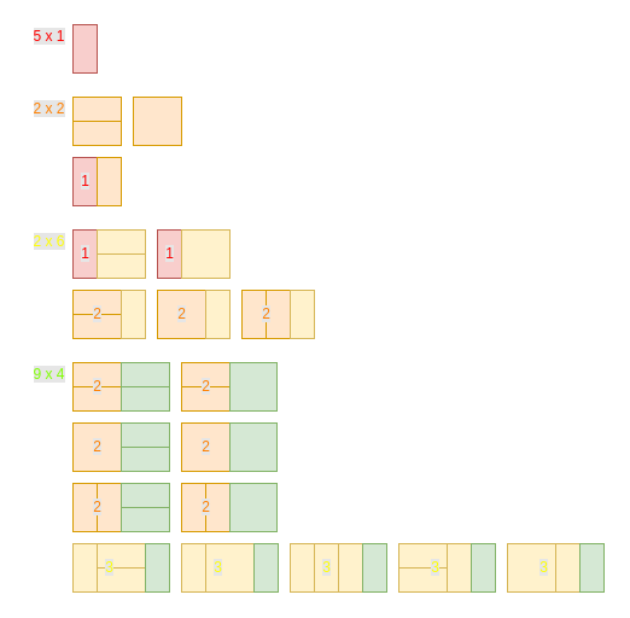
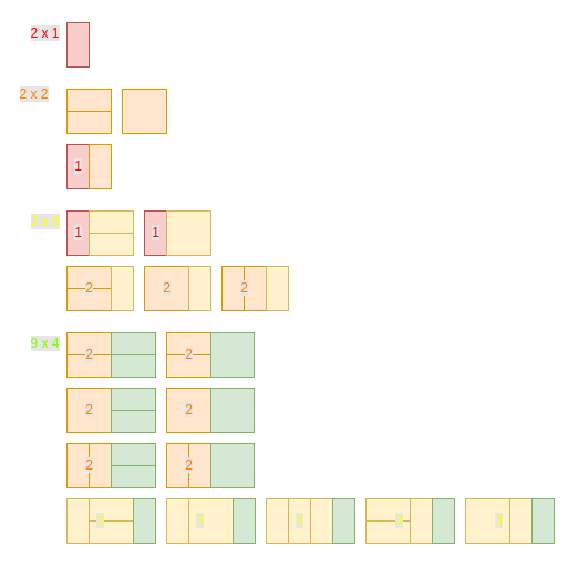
  <mxCell id="0" />
  <mxCell id="1" parent="0" />
  <mxCell id="2" value="" style="rounded=0;whiteSpace=wrap;html=1;fillColor=#f8cecc;strokeColor=#b85450;" vertex="1" parent="1"><mxGeometry x="60" y="20" width="20" height="40" as="geometry" /></mxCell>
- <mxCell id="3" value="&lt;font color=&quot;#ff0000&quot; style=&quot;background-color: rgb(230 , 230 , 230)&quot;&gt;5 x 1&lt;/font&gt;" style="text;html=1;resizable=0;autosize=1;align=center;verticalAlign=middle;points=[];fillColor=none;strokeColor=none;rounded=0;" vertex="1" parent="1"><mxGeometry x="20" y="20" width="40" height="20" as="geometry" /></mxCell>
- <mxCell id="4" value="&lt;font color=&quot;#ff8000&quot; style=&quot;background-color: rgb(230 , 230 , 230)&quot;&gt;2 x 2&lt;/font&gt;" style="text;html=1;resizable=0;autosize=1;align=center;verticalAlign=middle;points=[];fillColor=none;strokeColor=none;rounded=0;" vertex="1" parent="1"><mxGeometry x="20" y="80" width="40" height="20" as="geometry" /></mxCell>
+ <mxCell id="3" value="&lt;font color=&quot;#ff0000&quot; style=&quot;background-color: rgb(230 , 230 , 230)&quot;&gt;2 x 1&lt;/font&gt;" style="text;html=1;resizable=0;autosize=1;align=center;verticalAlign=middle;points=[];fillColor=none;strokeColor=none;rounded=0;" vertex="1" parent="1"><mxGeometry x="20" y="20" width="40" height="20" as="geometry" /></mxCell>
+ <mxCell id="4" value="&lt;font color=&quot;#ff8000&quot; style=&quot;background-color: rgb(230 , 230 , 230)&quot;&gt;2 x 2&lt;/font&gt;" style="text;html=1;resizable=0;autosize=1;align=center;verticalAlign=middle;points=[];fillColor=none;strokeColor=none;rounded=0;" vertex="1" parent="1"><mxGeometry x="10" y="75" width="40" height="20" as="geometry" /></mxCell>
  <mxCell id="5" value="&lt;font color=&quot;#ffff00&quot; style=&quot;background-color: rgb(230 , 230 , 230)&quot;&gt;2 x 6&lt;/font&gt;" style="text;html=1;resizable=0;autosize=1;align=center;verticalAlign=middle;points=[];fillColor=none;strokeColor=none;rounded=0;" vertex="1" parent="1"><mxGeometry x="20" y="190" width="40" height="20" as="geometry" /></mxCell>
  <mxCell id="6" value="" style="rounded=0;whiteSpace=wrap;html=1;fillColor=#f8cecc;strokeColor=#b85450;" vertex="1" parent="1"><mxGeometry x="60" y="130" width="20" height="40" as="geometry" /></mxCell>
  <mxCell id="7" value="" style="rounded=0;whiteSpace=wrap;html=1;fillColor=#ffe6cc;strokeColor=#d79b00;" vertex="1" parent="1"><mxGeometry x="80" y="130" width="20" height="40" as="geometry" /></mxCell>
  <mxCell id="8" value="" style="rounded=0;whiteSpace=wrap;html=1;fillColor=#ffe6cc;strokeColor=#d79b00;" vertex="1" parent="1"><mxGeometry x="60" y="80" width="40" height="20" as="geometry" /></mxCell>
  <mxCell id="9" value="" style="rounded=0;whiteSpace=wrap;html=1;fillColor=#ffe6cc;strokeColor=#d79b00;" vertex="1" parent="1"><mxGeometry x="60" y="100" width="40" height="20" as="geometry" /></mxCell>
  <mxCell id="10" value="" style="rounded=0;whiteSpace=wrap;html=1;fillColor=#ffe6cc;strokeColor=#d79b00;" vertex="1" parent="1"><mxGeometry x="110" y="80" width="40" height="40" as="geometry" /></mxCell>
  <mxCell id="11" value="&lt;font color=&quot;#80ff00&quot; style=&quot;background-color: rgb(230 , 230 , 230)&quot;&gt;9 x 4&lt;/font&gt;" style="text;html=1;resizable=0;autosize=1;align=center;verticalAlign=middle;points=[];fillColor=none;strokeColor=none;rounded=0;" vertex="1" parent="1"><mxGeometry x="20" y="300" width="40" height="20" as="geometry" /></mxCell>
  <mxCell id="12" value="" style="rounded=0;whiteSpace=wrap;html=1;fillColor=#f8cecc;strokeColor=#b85450;" vertex="1" parent="1"><mxGeometry x="60" y="190" width="20" height="40" as="geometry" /></mxCell>
  <mxCell id="13" value="" style="rounded=0;whiteSpace=wrap;html=1;fillColor=#fff2cc;strokeColor=#d6b656;" vertex="1" parent="1"><mxGeometry x="80" y="190" width="40" height="20" as="geometry" /></mxCell>
  <mxCell id="14" value="" style="rounded=0;whiteSpace=wrap;html=1;fillColor=#fff2cc;strokeColor=#d6b656;" vertex="1" parent="1"><mxGeometry x="80" y="210" width="40" height="20" as="geometry" /></mxCell>
  <mxCell id="15" value="" style="rounded=0;whiteSpace=wrap;html=1;fillColor=#f8cecc;strokeColor=#b85450;" vertex="1" parent="1"><mxGeometry x="130" y="190" width="20" height="40" as="geometry" /></mxCell>
  <mxCell id="16" value="" style="rounded=0;whiteSpace=wrap;html=1;fillColor=#fff2cc;strokeColor=#d6b656;" vertex="1" parent="1"><mxGeometry x="150" y="190" width="40" height="40" as="geometry" /></mxCell>
  <mxCell id="17" value="" style="rounded=0;whiteSpace=wrap;html=1;fillColor=#ffe6cc;strokeColor=#d79b00;" vertex="1" parent="1"><mxGeometry x="200" y="240" width="20" height="40" as="geometry" /></mxCell>
  <mxCell id="18" value="" style="rounded=0;whiteSpace=wrap;html=1;fillColor=#ffe6cc;strokeColor=#d79b00;" vertex="1" parent="1"><mxGeometry x="220" y="240" width="20" height="40" as="geometry" /></mxCell>
  <mxCell id="19" value="" style="rounded=0;whiteSpace=wrap;html=1;fillColor=#fff2cc;strokeColor=#d6b656;" vertex="1" parent="1"><mxGeometry x="240" y="240" width="20" height="40" as="geometry" /></mxCell>
  <mxCell id="20" value="" style="rounded=0;whiteSpace=wrap;html=1;fillColor=#ffe6cc;strokeColor=#d79b00;" vertex="1" parent="1"><mxGeometry x="60" y="240" width="40" height="20" as="geometry" /></mxCell>
  <mxCell id="21" value="" style="rounded=0;whiteSpace=wrap;html=1;fillColor=#ffe6cc;strokeColor=#d79b00;" vertex="1" parent="1"><mxGeometry x="60" y="260" width="40" height="20" as="geometry" /></mxCell>
  <mxCell id="22" value="" style="rounded=0;whiteSpace=wrap;html=1;fillColor=#fff2cc;strokeColor=#d6b656;" vertex="1" parent="1"><mxGeometry x="100" y="240" width="20" height="40" as="geometry" /></mxCell>
  <mxCell id="23" value="" style="rounded=0;whiteSpace=wrap;html=1;fillColor=#ffe6cc;strokeColor=#d79b00;" vertex="1" parent="1"><mxGeometry x="130" y="240" width="40" height="40" as="geometry" /></mxCell>
  <mxCell id="24" value="" style="rounded=0;whiteSpace=wrap;html=1;fillColor=#fff2cc;strokeColor=#d6b656;" vertex="1" parent="1"><mxGeometry x="170" y="240" width="20" height="40" as="geometry" /></mxCell>
  <mxCell id="25" value="" style="rounded=0;whiteSpace=wrap;html=1;fillColor=#fff2cc;strokeColor=#d6b656;" vertex="1" parent="1"><mxGeometry x="60" y="450" width="20" height="40" as="geometry" /></mxCell>
  <mxCell id="26" value="" style="rounded=0;whiteSpace=wrap;html=1;fillColor=#fff2cc;strokeColor=#d6b656;" vertex="1" parent="1"><mxGeometry x="80" y="450" width="40" height="20" as="geometry" /></mxCell>
  <mxCell id="27" value="" style="rounded=0;whiteSpace=wrap;html=1;fillColor=#fff2cc;strokeColor=#d6b656;" vertex="1" parent="1"><mxGeometry x="80" y="470" width="40" height="20" as="geometry" /></mxCell>
  <mxCell id="28" value="" style="rounded=0;whiteSpace=wrap;html=1;fillColor=#d5e8d4;strokeColor=#82b366;" vertex="1" parent="1"><mxGeometry x="120" y="450" width="20" height="40" as="geometry" /></mxCell>
  <mxCell id="29" value="" style="rounded=0;whiteSpace=wrap;html=1;fillColor=#fff2cc;strokeColor=#d6b656;" vertex="1" parent="1"><mxGeometry x="150" y="450" width="20" height="40" as="geometry" /></mxCell>
  <mxCell id="30" value="" style="rounded=0;whiteSpace=wrap;html=1;fillColor=#fff2cc;strokeColor=#d6b656;" vertex="1" parent="1"><mxGeometry x="170" y="450" width="40" height="40" as="geometry" /></mxCell>
  <mxCell id="31" value="" style="rounded=0;whiteSpace=wrap;html=1;fillColor=#d5e8d4;strokeColor=#82b366;" vertex="1" parent="1"><mxGeometry x="210" y="450" width="20" height="40" as="geometry" /></mxCell>
  <mxCell id="32" value="" style="rounded=0;whiteSpace=wrap;html=1;fillColor=#fff2cc;strokeColor=#d6b656;" vertex="1" parent="1"><mxGeometry x="240" y="450" width="20" height="40" as="geometry" /></mxCell>
  <mxCell id="33" value="" style="rounded=0;whiteSpace=wrap;html=1;fillColor=#fff2cc;strokeColor=#d6b656;" vertex="1" parent="1"><mxGeometry x="260" y="450" width="20" height="40" as="geometry" /></mxCell>
  <mxCell id="34" value="" style="rounded=0;whiteSpace=wrap;html=1;fillColor=#fff2cc;strokeColor=#d6b656;" vertex="1" parent="1"><mxGeometry x="280" y="450" width="20" height="40" as="geometry" /></mxCell>
  <mxCell id="35" value="" style="rounded=0;whiteSpace=wrap;html=1;fillColor=#d5e8d4;strokeColor=#82b366;" vertex="1" parent="1"><mxGeometry x="300" y="450" width="20" height="40" as="geometry" /></mxCell>
  <mxCell id="36" value="" style="rounded=0;whiteSpace=wrap;html=1;fillColor=#fff2cc;strokeColor=#d6b656;" vertex="1" parent="1"><mxGeometry x="330" y="450" width="40" height="20" as="geometry" /></mxCell>
  <mxCell id="37" value="" style="rounded=0;whiteSpace=wrap;html=1;fillColor=#fff2cc;strokeColor=#d6b656;" vertex="1" parent="1"><mxGeometry x="330" y="470" width="40" height="20" as="geometry" /></mxCell>
  <mxCell id="38" value="" style="rounded=0;whiteSpace=wrap;html=1;fillColor=#fff2cc;strokeColor=#d6b656;" vertex="1" parent="1"><mxGeometry x="370" y="450" width="20" height="40" as="geometry" /></mxCell>
  <mxCell id="39" value="" style="rounded=0;whiteSpace=wrap;html=1;fillColor=#d5e8d4;strokeColor=#82b366;" vertex="1" parent="1"><mxGeometry x="390" y="450" width="20" height="40" as="geometry" /></mxCell>
  <mxCell id="40" value="" style="rounded=0;whiteSpace=wrap;html=1;fillColor=#fff2cc;strokeColor=#d6b656;" vertex="1" parent="1"><mxGeometry x="420" y="450" width="40" height="40" as="geometry" /></mxCell>
  <mxCell id="41" value="" style="rounded=0;whiteSpace=wrap;html=1;fillColor=#fff2cc;strokeColor=#d6b656;" vertex="1" parent="1"><mxGeometry x="460" y="450" width="20" height="40" as="geometry" /></mxCell>
  <mxCell id="42" value="" style="rounded=0;whiteSpace=wrap;html=1;fillColor=#d5e8d4;strokeColor=#82b366;" vertex="1" parent="1"><mxGeometry x="480" y="450" width="20" height="40" as="geometry" /></mxCell>
  <mxCell id="43" value="" style="rounded=0;whiteSpace=wrap;html=1;fillColor=#ffe6cc;strokeColor=#d79b00;" vertex="1" parent="1"><mxGeometry x="60" y="300" width="40" height="20" as="geometry" /></mxCell>
  <mxCell id="44" value="" style="rounded=0;whiteSpace=wrap;html=1;fillColor=#ffe6cc;strokeColor=#d79b00;" vertex="1" parent="1"><mxGeometry x="60" y="320" width="40" height="20" as="geometry" /></mxCell>
  <mxCell id="45" value="&lt;font style=&quot;background-color: rgb(230 , 230 , 230)&quot; color=&quot;#ff0000&quot;&gt;1&lt;/font&gt;" style="text;html=1;resizable=0;autosize=1;align=center;verticalAlign=middle;points=[];fillColor=none;strokeColor=none;rounded=0;" vertex="1" parent="1"><mxGeometry x="60" y="200" width="20" height="20" as="geometry" /></mxCell>
  <mxCell id="46" value="&lt;font style=&quot;background-color: rgb(230 , 230 , 230)&quot; color=&quot;#ff0000&quot;&gt;1&lt;/font&gt;" style="text;html=1;resizable=0;autosize=1;align=center;verticalAlign=middle;points=[];fillColor=none;strokeColor=none;rounded=0;" vertex="1" parent="1"><mxGeometry x="130" y="200" width="20" height="20" as="geometry" /></mxCell>
  <mxCell id="47" value="&lt;font style=&quot;background-color: rgb(230 , 230 , 230)&quot; color=&quot;#ff8000&quot;&gt;2&lt;/font&gt;" style="text;html=1;resizable=0;autosize=1;align=center;verticalAlign=middle;points=[];fillColor=none;strokeColor=none;rounded=0;" vertex="1" parent="1"><mxGeometry x="210" y="250" width="20" height="20" as="geometry" /></mxCell>
  <mxCell id="48" value="&lt;font style=&quot;background-color: rgb(230 , 230 , 230)&quot; color=&quot;#ff8000&quot;&gt;2&lt;/font&gt;" style="text;html=1;resizable=0;autosize=1;align=center;verticalAlign=middle;points=[];fillColor=none;strokeColor=none;rounded=0;" vertex="1" parent="1"><mxGeometry x="70" y="250" width="20" height="20" as="geometry" /></mxCell>
  <mxCell id="49" value="&lt;font style=&quot;background-color: rgb(230 , 230 , 230)&quot; color=&quot;#ff8000&quot;&gt;2&lt;/font&gt;" style="text;html=1;resizable=0;autosize=1;align=center;verticalAlign=middle;points=[];fillColor=none;strokeColor=none;rounded=0;" vertex="1" parent="1"><mxGeometry x="140" y="250" width="20" height="20" as="geometry" /></mxCell>
  <mxCell id="50" value="&lt;span style=&quot;color: rgb(255 , 255 , 0) ; background-color: rgb(230 , 230 , 230)&quot;&gt;3&lt;/span&gt;" style="text;html=1;resizable=0;autosize=1;align=center;verticalAlign=middle;points=[];fillColor=none;strokeColor=none;rounded=0;" vertex="1" parent="1"><mxGeometry x="80" y="460" width="20" height="20" as="geometry" /></mxCell>
  <mxCell id="51" value="&lt;span style=&quot;color: rgb(255 , 255 , 0) ; background-color: rgb(230 , 230 , 230)&quot;&gt;3&lt;/span&gt;" style="text;html=1;resizable=0;autosize=1;align=center;verticalAlign=middle;points=[];fillColor=none;strokeColor=none;rounded=0;" vertex="1" parent="1"><mxGeometry x="170" y="460" width="20" height="20" as="geometry" /></mxCell>
  <mxCell id="52" value="&lt;span style=&quot;color: rgb(255 , 255 , 0) ; background-color: rgb(230 , 230 , 230)&quot;&gt;3&lt;/span&gt;" style="text;html=1;resizable=0;autosize=1;align=center;verticalAlign=middle;points=[];fillColor=none;strokeColor=none;rounded=0;" vertex="1" parent="1"><mxGeometry x="260" y="460" width="20" height="20" as="geometry" /></mxCell>
  <mxCell id="53" value="&lt;span style=&quot;color: rgb(255 , 255 , 0) ; background-color: rgb(230 , 230 , 230)&quot;&gt;3&lt;/span&gt;" style="text;html=1;resizable=0;autosize=1;align=center;verticalAlign=middle;points=[];fillColor=none;strokeColor=none;rounded=0;" vertex="1" parent="1"><mxGeometry x="350" y="460" width="20" height="20" as="geometry" /></mxCell>
  <mxCell id="54" value="&lt;span style=&quot;color: rgb(255 , 255 , 0) ; background-color: rgb(230 , 230 , 230)&quot;&gt;3&lt;/span&gt;" style="text;html=1;resizable=0;autosize=1;align=center;verticalAlign=middle;points=[];fillColor=none;strokeColor=none;rounded=0;" vertex="1" parent="1"><mxGeometry x="440" y="460" width="20" height="20" as="geometry" /></mxCell>
  <mxCell id="55" value="&lt;font style=&quot;background-color: rgb(230 , 230 , 230)&quot; color=&quot;#ff8000&quot;&gt;2&lt;/font&gt;" style="text;html=1;resizable=0;autosize=1;align=center;verticalAlign=middle;points=[];fillColor=none;strokeColor=none;rounded=0;" vertex="1" parent="1"><mxGeometry x="70" y="310" width="20" height="20" as="geometry" /></mxCell>
  <mxCell id="56" value="&lt;font style=&quot;background-color: rgb(230 , 230 , 230)&quot; color=&quot;#ff0000&quot;&gt;1&lt;/font&gt;" style="text;html=1;resizable=0;autosize=1;align=center;verticalAlign=middle;points=[];fillColor=none;strokeColor=none;rounded=0;" vertex="1" parent="1"><mxGeometry x="60" y="140" width="20" height="20" as="geometry" /></mxCell>
  <mxCell id="57" value="" style="rounded=0;whiteSpace=wrap;html=1;fillColor=#d5e8d4;strokeColor=#82b366;" vertex="1" parent="1"><mxGeometry x="100" y="300" width="40" height="20" as="geometry" /></mxCell>
  <mxCell id="58" value="" style="rounded=0;whiteSpace=wrap;html=1;fillColor=#d5e8d4;strokeColor=#82b366;" vertex="1" parent="1"><mxGeometry x="100" y="320" width="40" height="20" as="geometry" /></mxCell>
  <mxCell id="59" value="" style="rounded=0;whiteSpace=wrap;html=1;fillColor=#ffe6cc;strokeColor=#d79b00;" vertex="1" parent="1"><mxGeometry x="150" y="350" width="40" height="40" as="geometry" /></mxCell>
  <mxCell id="60" value="&lt;font style=&quot;background-color: rgb(230 , 230 , 230)&quot; color=&quot;#ff8000&quot;&gt;2&lt;/font&gt;" style="text;html=1;resizable=0;autosize=1;align=center;verticalAlign=middle;points=[];fillColor=none;strokeColor=none;rounded=0;" vertex="1" parent="1"><mxGeometry x="160" y="360" width="20" height="20" as="geometry" /></mxCell>
  <mxCell id="61" value="" style="rounded=0;whiteSpace=wrap;html=1;fillColor=#d5e8d4;strokeColor=#82b366;" vertex="1" parent="1"><mxGeometry x="190" y="350" width="39" height="40" as="geometry" /></mxCell>
  <mxCell id="62" value="" style="rounded=0;whiteSpace=wrap;html=1;fillColor=#ffe6cc;strokeColor=#d79b00;" vertex="1" parent="1"><mxGeometry x="60" y="350" width="40" height="40" as="geometry" /></mxCell>
  <mxCell id="63" value="&lt;font style=&quot;background-color: rgb(230 , 230 , 230)&quot; color=&quot;#ff8000&quot;&gt;2&lt;/font&gt;" style="text;html=1;resizable=0;autosize=1;align=center;verticalAlign=middle;points=[];fillColor=none;strokeColor=none;rounded=0;" vertex="1" parent="1"><mxGeometry x="70" y="360" width="20" height="20" as="geometry" /></mxCell>
  <mxCell id="64" value="" style="rounded=0;whiteSpace=wrap;html=1;fillColor=#ffe6cc;strokeColor=#d79b00;" vertex="1" parent="1"><mxGeometry x="150" y="300" width="40" height="20" as="geometry" /></mxCell>
  <mxCell id="65" value="" style="rounded=0;whiteSpace=wrap;html=1;fillColor=#ffe6cc;strokeColor=#d79b00;" vertex="1" parent="1"><mxGeometry x="150" y="320" width="40" height="20" as="geometry" /></mxCell>
  <mxCell id="66" value="&lt;font style=&quot;background-color: rgb(230 , 230 , 230)&quot; color=&quot;#ff8000&quot;&gt;2&lt;/font&gt;" style="text;html=1;resizable=0;autosize=1;align=center;verticalAlign=middle;points=[];fillColor=none;strokeColor=none;rounded=0;" vertex="1" parent="1"><mxGeometry x="160" y="310" width="20" height="20" as="geometry" /></mxCell>
  <mxCell id="67" value="" style="rounded=0;whiteSpace=wrap;html=1;fillColor=#d5e8d4;strokeColor=#82b366;" vertex="1" parent="1"><mxGeometry x="190" y="300" width="39" height="40" as="geometry" /></mxCell>
  <mxCell id="68" value="" style="rounded=0;whiteSpace=wrap;html=1;fillColor=#d5e8d4;strokeColor=#82b366;" vertex="1" parent="1"><mxGeometry x="100" y="350" width="40" height="20" as="geometry" /></mxCell>
  <mxCell id="69" value="" style="rounded=0;whiteSpace=wrap;html=1;fillColor=#d5e8d4;strokeColor=#82b366;" vertex="1" parent="1"><mxGeometry x="100" y="370" width="40" height="20" as="geometry" /></mxCell>
  <mxCell id="70" value="" style="rounded=0;whiteSpace=wrap;html=1;fillColor=#ffe6cc;strokeColor=#d79b00;" vertex="1" parent="1"><mxGeometry x="60" y="400" width="20" height="40" as="geometry" /></mxCell>
  <mxCell id="71" value="" style="rounded=0;whiteSpace=wrap;html=1;fillColor=#ffe6cc;strokeColor=#d79b00;" vertex="1" parent="1"><mxGeometry x="80" y="400" width="20" height="40" as="geometry" /></mxCell>
  <mxCell id="72" value="&lt;font style=&quot;background-color: rgb(230 , 230 , 230)&quot; color=&quot;#ff8000&quot;&gt;2&lt;/font&gt;" style="text;html=1;resizable=0;autosize=1;align=center;verticalAlign=middle;points=[];fillColor=none;strokeColor=none;rounded=0;" vertex="1" parent="1"><mxGeometry x="70" y="410" width="20" height="20" as="geometry" /></mxCell>
  <mxCell id="73" value="" style="rounded=0;whiteSpace=wrap;html=1;fillColor=#ffe6cc;strokeColor=#d79b00;" vertex="1" parent="1"><mxGeometry x="150" y="400" width="20" height="40" as="geometry" /></mxCell>
  <mxCell id="74" value="" style="rounded=0;whiteSpace=wrap;html=1;fillColor=#ffe6cc;strokeColor=#d79b00;" vertex="1" parent="1"><mxGeometry x="170" y="400" width="20" height="40" as="geometry" /></mxCell>
  <mxCell id="75" value="&lt;font style=&quot;background-color: rgb(230 , 230 , 230)&quot; color=&quot;#ff8000&quot;&gt;2&lt;/font&gt;" style="text;html=1;resizable=0;autosize=1;align=center;verticalAlign=middle;points=[];fillColor=none;strokeColor=none;rounded=0;" vertex="1" parent="1"><mxGeometry x="160" y="410" width="20" height="20" as="geometry" /></mxCell>
  <mxCell id="76" value="" style="rounded=0;whiteSpace=wrap;html=1;fillColor=#d5e8d4;strokeColor=#82b366;" vertex="1" parent="1"><mxGeometry x="190" y="400" width="39" height="40" as="geometry" /></mxCell>
  <mxCell id="77" value="" style="rounded=0;whiteSpace=wrap;html=1;fillColor=#d5e8d4;strokeColor=#82b366;" vertex="1" parent="1"><mxGeometry x="100" y="400" width="40" height="20" as="geometry" /></mxCell>
  <mxCell id="78" value="" style="rounded=0;whiteSpace=wrap;html=1;fillColor=#d5e8d4;strokeColor=#82b366;" vertex="1" parent="1"><mxGeometry x="100" y="420" width="40" height="20" as="geometry" /></mxCell>
